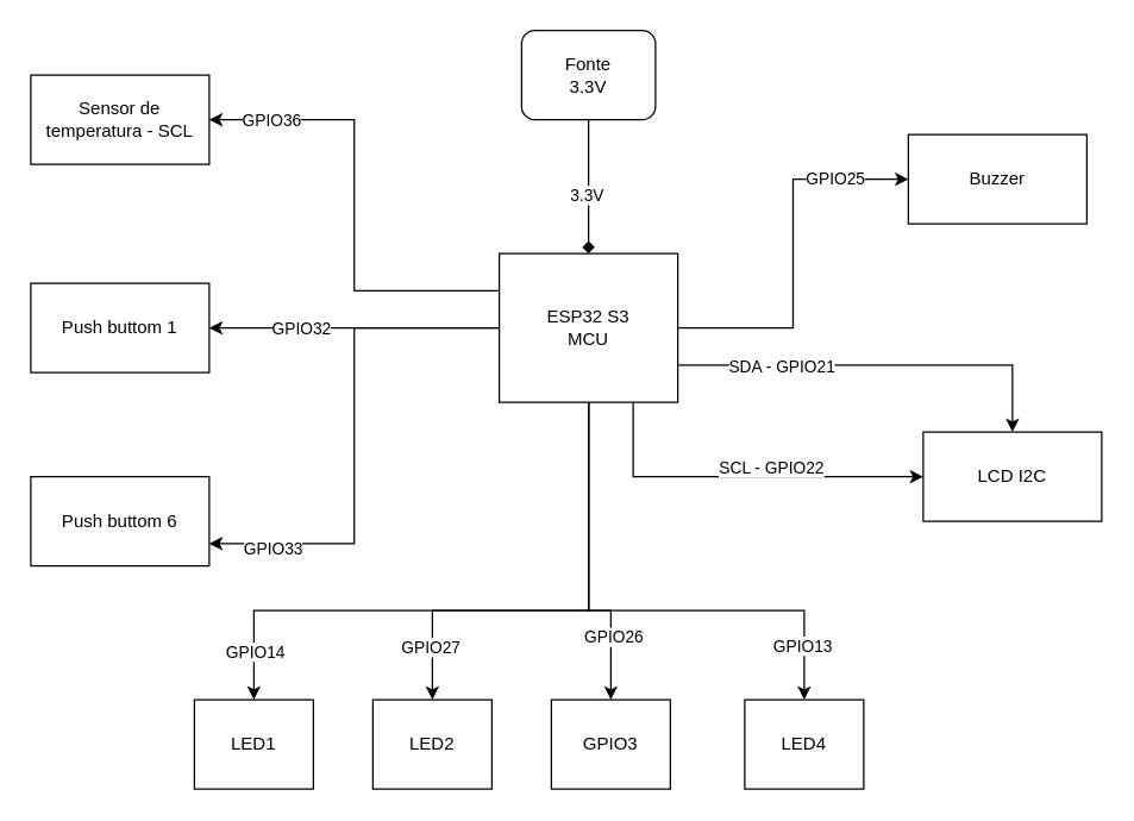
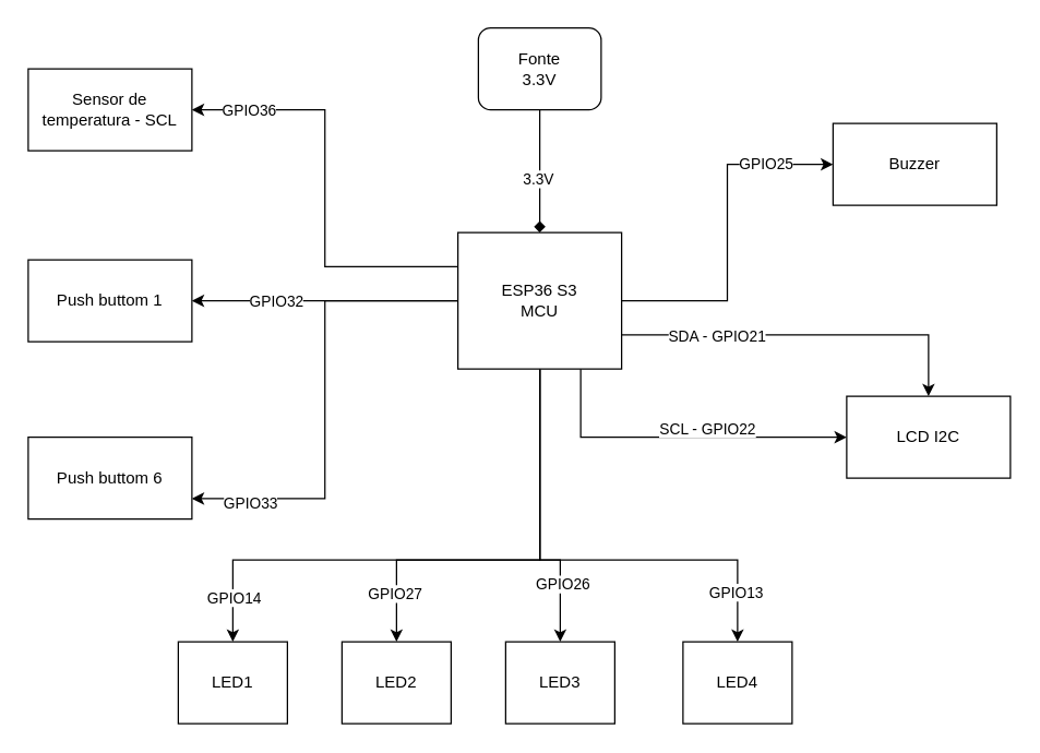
  <mxCell id="0" />
  <mxCell id="1" parent="0" />
  <mxCell id="2" style="edgeStyle=orthogonalEdgeStyle;rounded=0;orthogonalLoop=1;jettySize=auto;html=1;exitX=0;exitY=0.25;exitDx=0;exitDy=0;entryX=1;entryY=0.5;entryDx=0;entryDy=0;" edge="1" parent="1" source="22" target="23"><mxGeometry relative="1" as="geometry" /></mxCell>
  <mxCell id="3" value="GPIO36" style="edgeLabel;html=1;align=center;verticalAlign=middle;resizable=0;points=[];" vertex="1" connectable="0" parent="2"><mxGeometry x="0.737" relative="1" as="geometry"><mxPoint as="offset" /></mxGeometry></mxCell>
  <mxCell id="4" style="edgeStyle=orthogonalEdgeStyle;rounded=0;orthogonalLoop=1;jettySize=auto;html=1;exitX=0;exitY=0.5;exitDx=0;exitDy=0;entryX=1;entryY=0.5;entryDx=0;entryDy=0;" edge="1" parent="1" source="22" target="24"><mxGeometry relative="1" as="geometry" /></mxCell>
  <mxCell id="5" value="GPIO32" style="edgeLabel;html=1;align=center;verticalAlign=middle;resizable=0;points=[];" vertex="1" connectable="0" parent="4"><mxGeometry x="0.374" relative="1" as="geometry"><mxPoint as="offset" /></mxGeometry></mxCell>
  <mxCell id="6" style="edgeStyle=orthogonalEdgeStyle;rounded=0;orthogonalLoop=1;jettySize=auto;html=1;exitX=0;exitY=0.5;exitDx=0;exitDy=0;entryX=1;entryY=0.75;entryDx=0;entryDy=0;" edge="1" parent="1" source="22" target="25"><mxGeometry relative="1" as="geometry" /></mxCell>
  <mxCell id="7" value="GPIO33" style="edgeLabel;html=1;align=center;verticalAlign=middle;resizable=0;points=[];" vertex="1" connectable="0" parent="6"><mxGeometry x="0.753" y="3" relative="1" as="geometry"><mxPoint as="offset" /></mxGeometry></mxCell>
  <mxCell id="8" style="edgeStyle=orthogonalEdgeStyle;rounded=0;orthogonalLoop=1;jettySize=auto;html=1;exitX=1;exitY=0.5;exitDx=0;exitDy=0;entryX=0;entryY=0.5;entryDx=0;entryDy=0;" edge="1" parent="1" source="22" target="33"><mxGeometry relative="1" as="geometry" /></mxCell>
  <mxCell id="9" value="GPIO25" style="edgeLabel;html=1;align=center;verticalAlign=middle;resizable=0;points=[];" vertex="1" connectable="0" parent="8"><mxGeometry x="0.608" y="1" relative="1" as="geometry"><mxPoint as="offset" /></mxGeometry></mxCell>
  <mxCell id="10" style="edgeStyle=orthogonalEdgeStyle;rounded=0;orthogonalLoop=1;jettySize=auto;html=1;exitX=1;exitY=0.75;exitDx=0;exitDy=0;entryX=0.5;entryY=0;entryDx=0;entryDy=0;" edge="1" parent="1" source="22" target="34"><mxGeometry relative="1" as="geometry" /></mxCell>
  <mxCell id="11" value="SDA - GPIO21" style="edgeLabel;html=1;align=center;verticalAlign=middle;resizable=0;points=[];" vertex="1" connectable="0" parent="10"><mxGeometry x="-0.489" relative="1" as="geometry"><mxPoint as="offset" /></mxGeometry></mxCell>
  <mxCell id="12" style="edgeStyle=orthogonalEdgeStyle;rounded=0;orthogonalLoop=1;jettySize=auto;html=1;exitX=0.75;exitY=1;exitDx=0;exitDy=0;entryX=0;entryY=0.5;entryDx=0;entryDy=0;" edge="1" parent="1" source="22" target="34"><mxGeometry relative="1" as="geometry" /></mxCell>
  <mxCell id="13" value="SCL - GPIO22" style="edgeLabel;html=1;align=center;verticalAlign=middle;resizable=0;points=[];" vertex="1" connectable="0" parent="12"><mxGeometry x="0.159" y="7" relative="1" as="geometry"><mxPoint as="offset" /></mxGeometry></mxCell>
  <mxCell id="14" style="edgeStyle=orthogonalEdgeStyle;rounded=0;orthogonalLoop=1;jettySize=auto;html=1;exitX=0.5;exitY=1;exitDx=0;exitDy=0;entryX=0.5;entryY=0;entryDx=0;entryDy=0;" edge="1" parent="1" source="22" target="29"><mxGeometry relative="1" as="geometry"><Array as="points"><mxPoint x="395" y="410" /><mxPoint x="170" y="410" /></Array></mxGeometry></mxCell>
  <mxCell id="15" value="GPIO14" style="edgeLabel;html=1;align=center;verticalAlign=middle;resizable=0;points=[];" vertex="1" connectable="0" parent="14"><mxGeometry x="0.845" relative="1" as="geometry"><mxPoint as="offset" /></mxGeometry></mxCell>
  <mxCell id="16" style="edgeStyle=orthogonalEdgeStyle;rounded=0;orthogonalLoop=1;jettySize=auto;html=1;exitX=0.5;exitY=1;exitDx=0;exitDy=0;entryX=0.5;entryY=0;entryDx=0;entryDy=0;" edge="1" parent="1" source="22" target="32"><mxGeometry relative="1" as="geometry"><Array as="points"><mxPoint x="395" y="410" /><mxPoint x="290" y="410" /></Array></mxGeometry></mxCell>
  <mxCell id="17" value="GPIO27" style="edgeLabel;html=1;align=center;verticalAlign=middle;resizable=0;points=[];" vertex="1" connectable="0" parent="16"><mxGeometry x="0.764" y="-2" relative="1" as="geometry"><mxPoint as="offset" /></mxGeometry></mxCell>
  <mxCell id="18" style="edgeStyle=orthogonalEdgeStyle;rounded=0;orthogonalLoop=1;jettySize=auto;html=1;exitX=0.5;exitY=1;exitDx=0;exitDy=0;entryX=0.5;entryY=0;entryDx=0;entryDy=0;" edge="1" parent="1" source="22" target="31"><mxGeometry relative="1" as="geometry"><Array as="points"><mxPoint x="395" y="410" /><mxPoint x="410" y="410" /></Array></mxGeometry></mxCell>
  <mxCell id="19" value="GPIO26" style="edgeLabel;html=1;align=center;verticalAlign=middle;resizable=0;points=[];" vertex="1" connectable="0" parent="18"><mxGeometry x="0.6" y="1" relative="1" as="geometry"><mxPoint as="offset" /></mxGeometry></mxCell>
  <mxCell id="20" style="edgeStyle=orthogonalEdgeStyle;rounded=0;orthogonalLoop=1;jettySize=auto;html=1;exitX=0.5;exitY=1;exitDx=0;exitDy=0;entryX=0.5;entryY=0;entryDx=0;entryDy=0;" edge="1" parent="1" source="22" target="30"><mxGeometry relative="1" as="geometry"><Array as="points"><mxPoint x="395" y="410" /><mxPoint x="540" y="410" /></Array></mxGeometry></mxCell>
  <mxCell id="21" value="GPIO13" style="edgeLabel;html=1;align=center;verticalAlign=middle;resizable=0;points=[];" vertex="1" connectable="0" parent="20"><mxGeometry x="0.785" y="-2" relative="1" as="geometry"><mxPoint as="offset" /></mxGeometry></mxCell>
- <mxCell id="22" value="ESP32 S3&lt;div&gt;MCU&lt;/div&gt;" style="rounded=0;whiteSpace=wrap;html=1;" vertex="1" parent="1"><mxGeometry x="335" y="170" width="120" height="100" as="geometry" /></mxCell>
+ <mxCell id="22" value="ESP36 S3&lt;div&gt;MCU&lt;/div&gt;" style="rounded=0;whiteSpace=wrap;html=1;" vertex="1" parent="1"><mxGeometry x="335" y="170" width="120" height="100" as="geometry" /></mxCell>
  <mxCell id="23" value="Sensor de temperatura - SCL" style="rounded=0;whiteSpace=wrap;html=1;" vertex="1" parent="1"><mxGeometry x="20" y="50" width="120" height="60" as="geometry" /></mxCell>
  <mxCell id="24" value="Push buttom 1" style="rounded=0;whiteSpace=wrap;html=1;" vertex="1" parent="1"><mxGeometry x="20" y="190" width="120" height="60" as="geometry" /></mxCell>
  <mxCell id="25" value="Push buttom 6" style="rounded=0;whiteSpace=wrap;html=1;" vertex="1" parent="1"><mxGeometry x="20" y="320" width="120" height="60" as="geometry" /></mxCell>
  <mxCell id="26" style="edgeStyle=orthogonalEdgeStyle;rounded=0;orthogonalLoop=1;jettySize=auto;html=1;exitX=0.5;exitY=1;exitDx=0;exitDy=0;entryX=0.5;entryY=0;entryDx=0;entryDy=0;endArrow=diamond;" edge="1" parent="1" source="28" target="22"><mxGeometry relative="1" as="geometry" /></mxCell>
  <mxCell id="27" value="3.3V" style="edgeLabel;html=1;align=center;verticalAlign=middle;resizable=0;points=[];" vertex="1" connectable="0" parent="26"><mxGeometry x="0.111" y="-2" relative="1" as="geometry"><mxPoint as="offset" /></mxGeometry></mxCell>
  <mxCell id="28" value="Fonte&lt;div&gt;3.3V&lt;/div&gt;" style="whiteSpace=wrap;html=1;rounded=1;" vertex="1" parent="1"><mxGeometry x="350" y="20" width="90" height="60" as="geometry" /></mxCell>
  <mxCell id="29" value="LED1" style="rounded=0;whiteSpace=wrap;html=1;" vertex="1" parent="1"><mxGeometry x="130" y="470" width="80" height="60" as="geometry" /></mxCell>
  <mxCell id="30" value="LED4" style="rounded=0;whiteSpace=wrap;html=1;" vertex="1" parent="1"><mxGeometry x="500" y="470" width="80" height="60" as="geometry" /></mxCell>
- <mxCell id="31" value="GPIO3" style="rounded=0;whiteSpace=wrap;html=1;" vertex="1" parent="1"><mxGeometry x="370" y="470" width="80" height="60" as="geometry" /></mxCell>
+ <mxCell id="31" value="LED3" style="rounded=0;whiteSpace=wrap;html=1;" vertex="1" parent="1"><mxGeometry x="370" y="470" width="80" height="60" as="geometry" /></mxCell>
  <mxCell id="32" value="LED2" style="rounded=0;whiteSpace=wrap;html=1;" vertex="1" parent="1"><mxGeometry x="250" y="470" width="80" height="60" as="geometry" /></mxCell>
  <mxCell id="33" value="Buzzer" style="rounded=0;whiteSpace=wrap;html=1;" vertex="1" parent="1"><mxGeometry x="610" y="90" width="120" height="60" as="geometry" /></mxCell>
  <mxCell id="34" value="LCD I2C" style="rounded=0;whiteSpace=wrap;html=1;" vertex="1" parent="1"><mxGeometry x="620" y="290" width="120" height="60" as="geometry" /></mxCell>
